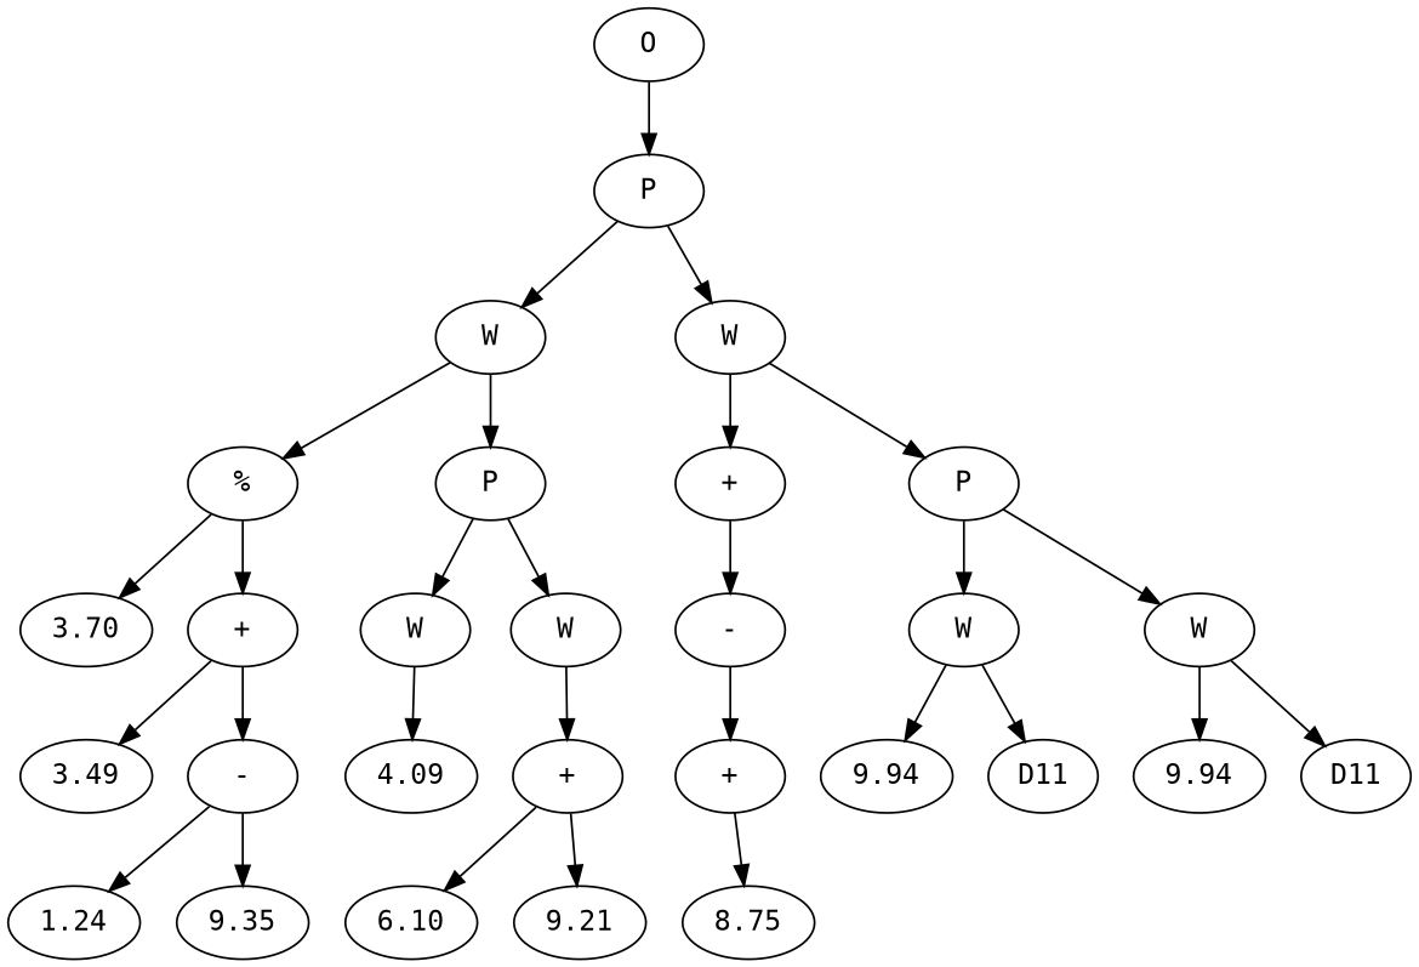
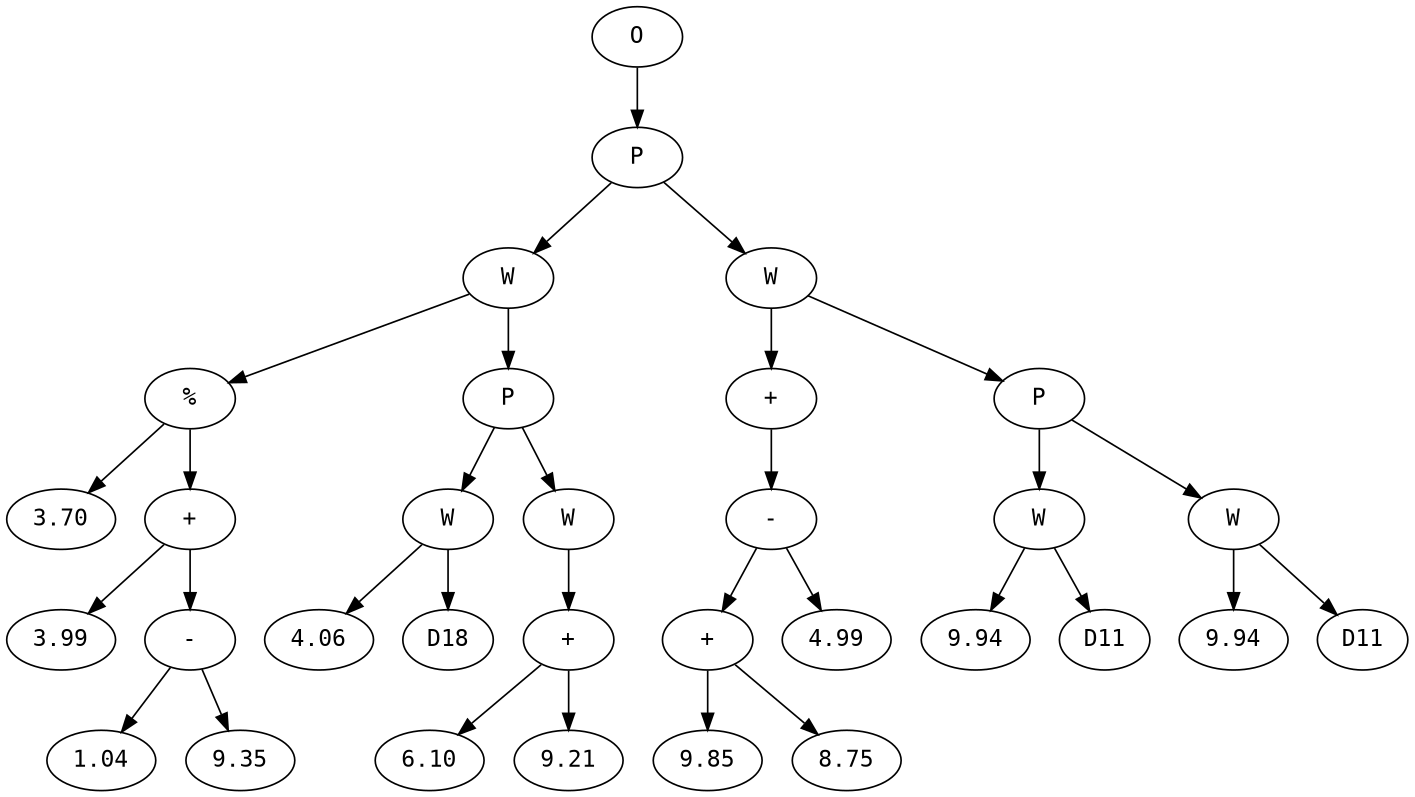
  digraph {
    fontname="DejaVu Sans Mono"
    node [fontname="DejaVu Sans Mono"]
    edge [fontname="DejaVu Sans Mono"]
    n1 [label=O]
    n2 [label=P]
    n3 [label=W]
    n4 [label=W]
    n5 [label="%"]
    n6 [label=P]
    n7 [label="+"]
    n8 [label=P]
    n9 [label=3.70]
    n10 [label="+"]
    n11 [label=W]
    n12 [label=W]
-   n13 [label=3.49]
+   n13 [label=3.99]
    n14 [label="-"]
-   n15 [label=1.24]
+   n15 [label=1.04]
    n16 [label=9.35]
-   n17 [label=4.09]
+   n17 [label=4.06]
+   n18 [label=D18]
    n19 [label="+"]
    n20 [label=6.10]
    n21 [label=9.21]
    n22 [label="-"]
    n23 [label=W]
    n24 [label=W]
    n25 [label="+"]
+   n26 [label=4.99]
+   n27 [label=9.85]
    n28 [label=8.75]
    n29 [label=9.94]
    n30 [label=D11]
    n31 [label=9.94]
    n32 [label=D11]
    n1 -> n2
    n2 -> n3
    n2 -> n4
    n3 -> n5
    n3 -> n6
    n4 -> n7
    n4 -> n8
    n5 -> n9
    n5 -> n10
    n6 -> n11
    n6 -> n12
    n7 -> n22
    n8 -> n23
    n8 -> n24
    n10 -> n13
    n10 -> n14
    n11 -> n17
+   n11 -> n18
    n12 -> n19
    n14 -> n15
    n14 -> n16
    n19 -> n20
    n19 -> n21
    n22 -> n25
+   n22 -> n26
    n23 -> n29
    n23 -> n30
    n24 -> n31
    n24 -> n32
+   n25 -> n27
    n25 -> n28
  }
